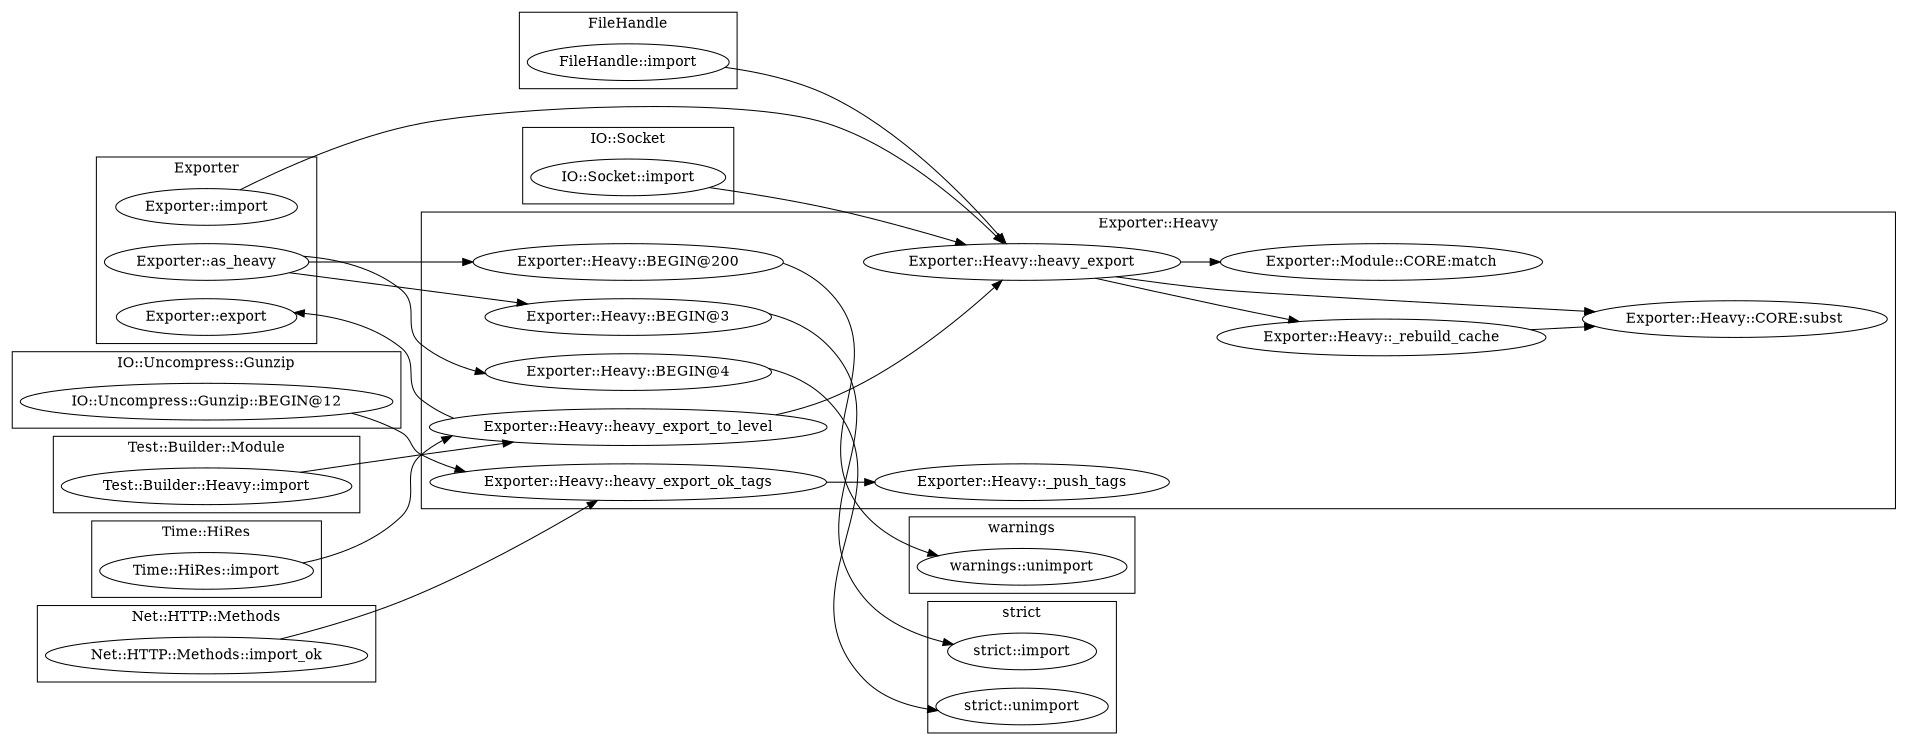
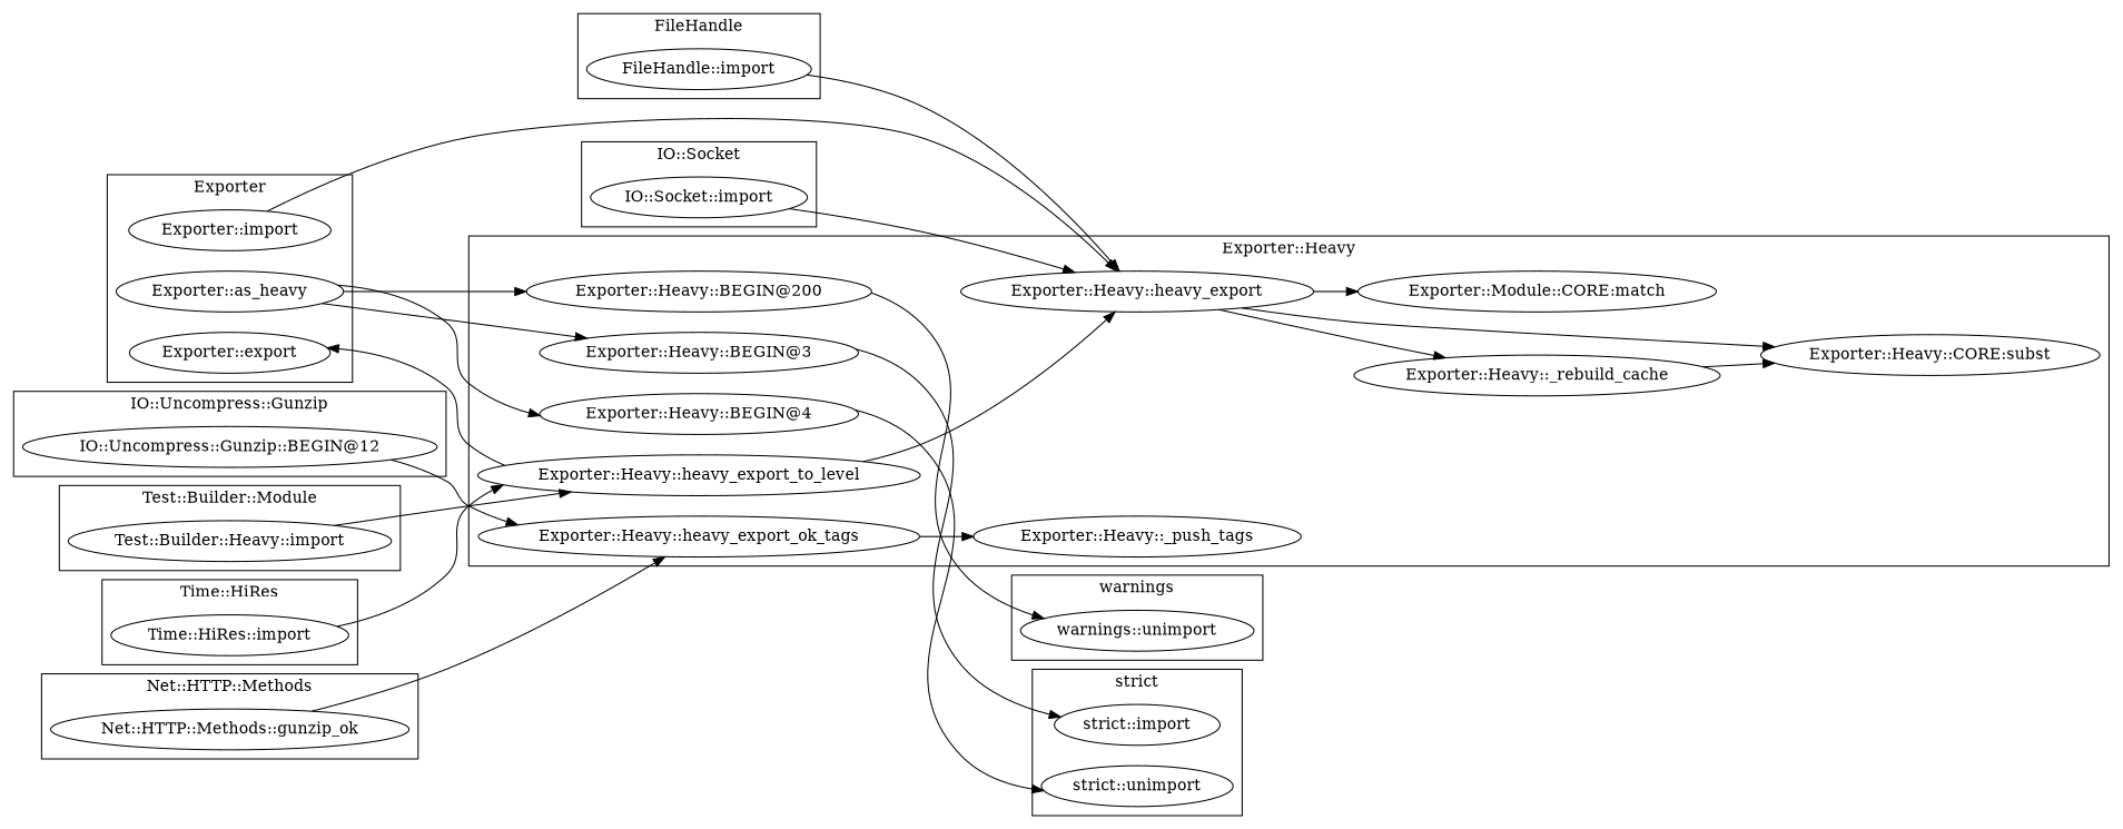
  digraph {
    fontname="DejaVu Serif"
    rankdir=LR
    node [fontname="DejaVu Serif"]
    edge [fontname="DejaVu Serif"]
    "FileHandle::import"
    "warnings::unimport"
    "strict::import"
    "strict::unimport"
    "Exporter::Heavy::_rebuild_cache"
    "Exporter::Heavy::_push_tags"
    "Exporter::Heavy::CORE:subst"
    "Exporter::Heavy::heavy_export_ok_tags"
    "Exporter::Heavy::BEGIN@200"
    "Exporter::Heavy::heavy_export_to_level"
    "Exporter::Heavy::BEGIN@4"
    n12 [label="Exporter::Module::CORE:match"]
    "Exporter::Heavy::heavy_export"
    "Exporter::Heavy::BEGIN@3"
    "IO::Uncompress::Gunzip::BEGIN@12"
    "Exporter::import"
    "Exporter::as_heavy"
    "Exporter::export"
    "IO::Socket::import"
    n20 [label="Test::Builder::Heavy::import"]
    "Time::HiRes::import"
-   "Net::HTTP::Methods::gunzip_ok" [label="Net::HTTP::Methods::import_ok"]
+   "Net::HTTP::Methods::gunzip_ok"
    subgraph cluster_1 {
      label=FileHandle
      "FileHandle::import"
    }
    subgraph cluster_2 {
      label=warnings
      "warnings::unimport"
    }
    subgraph cluster_3 {
      label="strict"
      "strict::import"
      "strict::unimport"
    }
    subgraph cluster_4 {
      label="Exporter::Heavy"
      "Exporter::Heavy::_rebuild_cache"
      "Exporter::Heavy::_push_tags"
      "Exporter::Heavy::CORE:subst"
      "Exporter::Heavy::heavy_export_ok_tags"
      "Exporter::Heavy::BEGIN@200"
      "Exporter::Heavy::heavy_export_to_level"
      "Exporter::Heavy::BEGIN@4"
      n12
      "Exporter::Heavy::heavy_export"
      "Exporter::Heavy::BEGIN@3"
    }
    subgraph cluster_5 {
      label="IO::Uncompress::Gunzip"
      "IO::Uncompress::Gunzip::BEGIN@12"
    }
    subgraph cluster_6 {
      label=Exporter
      "Exporter::import"
      "Exporter::as_heavy"
      "Exporter::export"
    }
    subgraph cluster_7 {
      label="IO::Socket"
      "IO::Socket::import"
    }
    subgraph cluster_8 {
      label="Test::Builder::Module"
      n20
    }
    subgraph cluster_9 {
      label="Time::HiRes"
      "Time::HiRes::import"
    }
    subgraph cluster_10 {
      label="Net::HTTP::Methods"
      "Net::HTTP::Methods::gunzip_ok"
    }
    "FileHandle::import" -> "Exporter::Heavy::heavy_export"
    "Exporter::Heavy::_rebuild_cache" -> "Exporter::Heavy::CORE:subst"
    "Exporter::Heavy::heavy_export_ok_tags" -> "Exporter::Heavy::_push_tags"
    "Exporter::Heavy::BEGIN@200" -> "warnings::unimport"
    "Exporter::Heavy::heavy_export_to_level" -> "Exporter::Heavy::heavy_export"
    "Exporter::Heavy::heavy_export_to_level" -> "Exporter::export"
    "Exporter::Heavy::BEGIN@4" -> "strict::unimport"
    "Exporter::Heavy::heavy_export" -> "Exporter::Heavy::_rebuild_cache"
    "Exporter::Heavy::heavy_export" -> "Exporter::Heavy::CORE:subst"
    "Exporter::Heavy::heavy_export" -> n12
    "Exporter::Heavy::BEGIN@3" -> "strict::import"
    "IO::Uncompress::Gunzip::BEGIN@12" -> "Exporter::Heavy::heavy_export_ok_tags"
    "Exporter::import" -> "Exporter::Heavy::heavy_export"
    "Exporter::as_heavy" -> "Exporter::Heavy::BEGIN@200"
    "Exporter::as_heavy" -> "Exporter::Heavy::BEGIN@4"
    "Exporter::as_heavy" -> "Exporter::Heavy::BEGIN@3"
    "IO::Socket::import" -> "Exporter::Heavy::heavy_export"
    n20 -> "Exporter::Heavy::heavy_export_to_level"
    "Time::HiRes::import" -> "Exporter::Heavy::heavy_export_to_level"
    "Net::HTTP::Methods::gunzip_ok" -> "Exporter::Heavy::heavy_export_ok_tags"
  }
